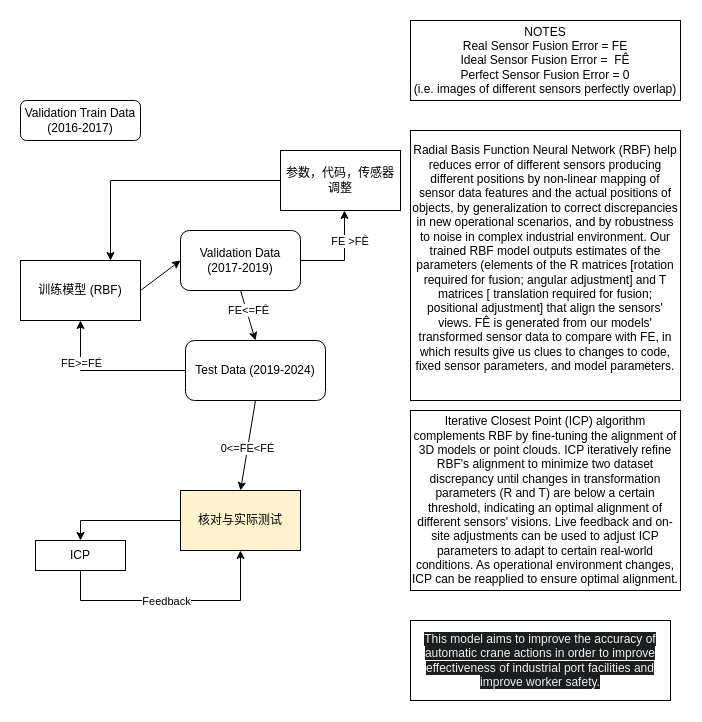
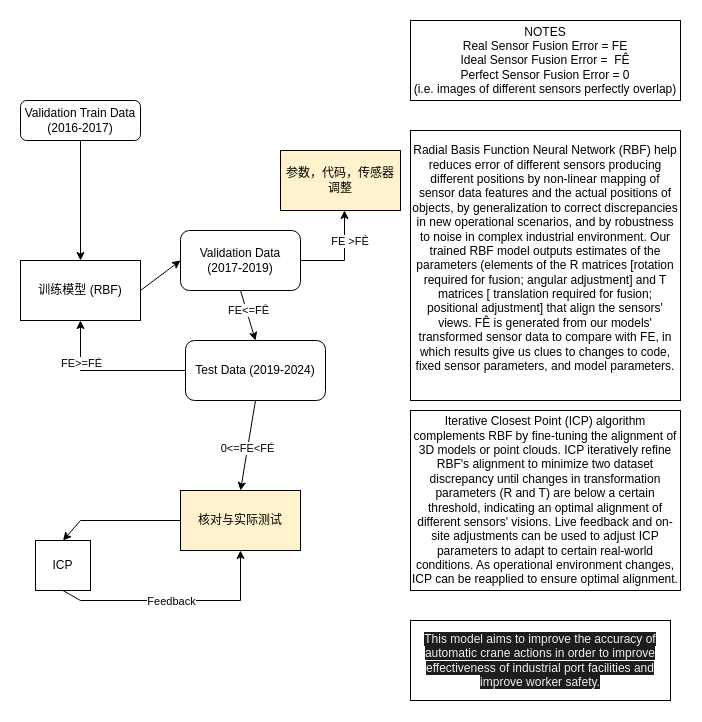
  <mxCell id="0" />
  <mxCell id="1" parent="0" />
  <mxCell id="2" value="Validation Train Data (2016-2017)" style="rounded=1;whiteSpace=wrap;html=1;fontSize=12;glass=0;strokeWidth=1;shadow=0;" parent="1" vertex="1"><mxGeometry x="20" y="100" width="120" height="40" as="geometry" /></mxCell>
  <mxCell id="3" value="核对与实际测试" style="rounded=0;whiteSpace=wrap;html=1;fillColor=#fff2cc;" vertex="1" parent="1"><mxGeometry x="180" y="490" width="120" height="60" as="geometry" /></mxCell>
  <mxCell id="4" value="训练模型 (RBF)" style="rounded=0;whiteSpace=wrap;html=1;" vertex="1" parent="1"><mxGeometry x="20" y="260" width="120" height="60" as="geometry" /></mxCell>
  <mxCell id="5" value="NOTES&lt;br&gt;Real Sensor Fusion Error = FE&lt;br&gt;Ideal Sensor Fusion Error =&amp;nbsp; FÊ&lt;br&gt;Perfect Sensor Fusion Error = 0&lt;br&gt;(i.e. images of different sensors perfectly overlap)" style="rounded=0;whiteSpace=wrap;html=1;" vertex="1" parent="1"><mxGeometry x="410" y="20" width="270" height="80" as="geometry" /></mxCell>
  <mxCell id="6" value="" style="endArrow=classic;html=1;rounded=0;" edge="1" parent="1"><mxGeometry width="50" height="50" relative="1" as="geometry"><mxPoint x="294" y="260" as="sourcePoint" /><mxPoint x="344" y="210" as="targetPoint" /><Array as="points"><mxPoint x="344" y="260" /></Array></mxGeometry></mxCell>
  <mxCell id="7" value="FE &amp;gt;FÊ&amp;nbsp;" style="edgeLabel;html=1;align=center;verticalAlign=middle;resizable=0;points=[];" vertex="1" connectable="0" parent="6"><mxGeometry x="0.326" y="3" relative="1" as="geometry"><mxPoint x="9" y="-4" as="offset" /></mxGeometry></mxCell>
  <mxCell id="8" value="" style="endArrow=classic;html=1;rounded=0;entryX=0.5;entryY=0;entryDx=0;entryDy=0;" edge="1" parent="1" target="13"><mxGeometry width="50" height="50" relative="1" as="geometry"><mxPoint x="240" y="290" as="sourcePoint" /><mxPoint x="220" y="330" as="targetPoint" /></mxGeometry></mxCell>
  <mxCell id="9" value="FE&amp;lt;=FÊ" style="edgeLabel;html=1;align=center;verticalAlign=middle;resizable=0;points=[];" vertex="1" connectable="0" parent="8"><mxGeometry x="0.015" y="2" relative="1" as="geometry"><mxPoint x="-2" y="-5" as="offset" /></mxGeometry></mxCell>
- <mxCell id="10" value="参数，代码，传感器调整" style="rounded=0;whiteSpace=wrap;html=1;" vertex="1" parent="1"><mxGeometry x="280" y="150" width="120" height="60" as="geometry" /></mxCell>
- <mxCell id="12" value="" style="endArrow=classic;html=1;rounded=0;exitX=0;exitY=0.5;exitDx=0;exitDy=0;entryX=0.75;entryY=0;entryDx=0;entryDy=0;" edge="1" parent="1" source="10" target="4"><mxGeometry width="50" height="50" relative="1" as="geometry"><mxPoint x="290" y="280" as="sourcePoint" /><mxPoint x="340" y="230" as="targetPoint" /><Array as="points"><mxPoint x="110" y="180" /></Array></mxGeometry></mxCell>
+ <mxCell id="10" value="参数，代码，传感器调整" style="rounded=0;whiteSpace=wrap;html=1;fillColor=#fff2cc;" vertex="1" parent="1"><mxGeometry x="280" y="150" width="120" height="60" as="geometry" /></mxCell>
+ <mxCell id="11" value="" style="endArrow=classic;html=1;rounded=0;exitX=0.5;exitY=1;exitDx=0;exitDy=0;" edge="1" parent="1" source="2" target="4"><mxGeometry width="50" height="50" relative="1" as="geometry"><mxPoint x="50" y="210" as="sourcePoint" /><mxPoint x="100" y="160" as="targetPoint" /></mxGeometry></mxCell>
  <mxCell id="13" value="Test Data (2019-2024)" style="rounded=1;whiteSpace=wrap;html=1;" vertex="1" parent="1"><mxGeometry x="185" y="340" width="140" height="60" as="geometry" /></mxCell>
  <mxCell id="14" value="Validation Data&lt;br&gt;(2017-2019)" style="rounded=1;whiteSpace=wrap;html=1;" vertex="1" parent="1"><mxGeometry x="180" y="230" width="120" height="60" as="geometry" /></mxCell>
  <mxCell id="15" value="" style="endArrow=classic;html=1;rounded=0;exitX=1;exitY=0.5;exitDx=0;exitDy=0;entryX=0;entryY=0.5;entryDx=0;entryDy=0;" edge="1" parent="1" source="4" target="14"><mxGeometry width="50" height="50" relative="1" as="geometry"><mxPoint x="170" y="410" as="sourcePoint" /><mxPoint x="220" y="360" as="targetPoint" /></mxGeometry></mxCell>
  <mxCell id="16" value="" style="endArrow=classic;html=1;rounded=0;exitX=0;exitY=0.5;exitDx=0;exitDy=0;entryX=0.5;entryY=1;entryDx=0;entryDy=0;" edge="1" parent="1" source="13" target="4"><mxGeometry width="50" height="50" relative="1" as="geometry"><mxPoint x="80" y="400" as="sourcePoint" /><mxPoint x="130" y="350" as="targetPoint" /><Array as="points"><mxPoint x="80" y="370" /></Array></mxGeometry></mxCell>
  <mxCell id="17" value="FE&amp;gt;=FÉ" style="edgeLabel;html=1;align=center;verticalAlign=middle;resizable=0;points=[];" vertex="1" connectable="0" parent="16"><mxGeometry x="0.456" relative="1" as="geometry"><mxPoint as="offset" /></mxGeometry></mxCell>
  <mxCell id="18" value="" style="endArrow=classic;html=1;rounded=0;exitX=0.5;exitY=1;exitDx=0;exitDy=0;" edge="1" parent="1" source="13"><mxGeometry width="50" height="50" relative="1" as="geometry"><mxPoint x="250" y="500" as="sourcePoint" /><mxPoint x="240" y="490" as="targetPoint" /></mxGeometry></mxCell>
  <mxCell id="19" value="0&amp;lt;=FE&amp;lt;FÉ" style="edgeLabel;html=1;align=center;verticalAlign=middle;resizable=0;points=[];" vertex="1" connectable="0" parent="18"><mxGeometry x="0.044" y="-1" relative="1" as="geometry"><mxPoint as="offset" /></mxGeometry></mxCell>
  <mxCell id="20" value="Radial Basis Function Neural Network (RBF) help reduces error of different sensors producing different positions by n&lt;span style=&quot;background-color: initial;&quot;&gt;on-linear mapping of sensor data features and the actual positions of objects, by generalization to correct discrepancies in new operational scenarios, and by robustness to noise in complex industrial environment. Our trained RBF model outputs estimates of the parameters (elements of the R matrices [rotation required for fusion; angular adjustment] and T matrices [ translation required for fusion; positional adjustment] that align the sensors' views. FÊ is generated from our models' transformed sensor data to compare with FE, in which results give us clues to changes to code, fixed sensor parameters, and model parameters.&lt;br&gt;&lt;br&gt;&lt;/span&gt;" style="whiteSpace=wrap;html=1;aspect=fixed;" vertex="1" parent="1"><mxGeometry x="410" y="130" width="270" height="270" as="geometry" /></mxCell>
- <mxCell id="21" value="ICP" style="rounded=0;whiteSpace=wrap;html=1;" vertex="1" parent="1"><mxGeometry x="35" y="540" width="90" height="30" as="geometry" /></mxCell>
+ <mxCell id="21" value="ICP" style="rounded=0;whiteSpace=wrap;html=1;" vertex="1" parent="1"><mxGeometry x="35" y="540" width="55" height="50" as="geometry" /></mxCell>
  <mxCell id="22" value="" style="endArrow=classic;html=1;rounded=0;entryX=0.5;entryY=0;entryDx=0;entryDy=0;exitX=0;exitY=0.5;exitDx=0;exitDy=0;" edge="1" parent="1" source="3" target="21"><mxGeometry width="50" height="50" relative="1" as="geometry"><mxPoint x="370" y="440" as="sourcePoint" /><mxPoint x="420" y="390" as="targetPoint" /><Array as="points"><mxPoint x="80" y="520" /></Array></mxGeometry></mxCell>
  <mxCell id="23" value="" style="endArrow=classic;html=1;rounded=0;exitX=0.5;exitY=1;exitDx=0;exitDy=0;entryX=0.5;entryY=1;entryDx=0;entryDy=0;" edge="1" parent="1" source="21" target="3"><mxGeometry width="50" height="50" relative="1" as="geometry"><mxPoint x="80" y="600" as="sourcePoint" /><mxPoint x="150" y="610" as="targetPoint" /><Array as="points"><mxPoint x="80" y="600" /><mxPoint x="240" y="600" /></Array></mxGeometry></mxCell>
  <mxCell id="24" value="Feedback" style="edgeLabel;html=1;align=center;verticalAlign=middle;resizable=0;points=[];" vertex="1" connectable="0" parent="23"><mxGeometry x="-0.038" relative="1" as="geometry"><mxPoint as="offset" /></mxGeometry></mxCell>
  <mxCell id="25" value="&lt;meta charset=&quot;utf-8&quot;&gt;&lt;span style=&quot;color: rgb(240, 240, 240); font-family: Helvetica; font-size: 12px; font-style: normal; font-variant-ligatures: normal; font-variant-caps: normal; font-weight: 400; letter-spacing: normal; orphans: 2; text-align: center; text-indent: 0px; text-transform: none; widows: 2; word-spacing: 0px; -webkit-text-stroke-width: 0px; background-color: rgb(27, 29, 30); text-decoration-thickness: initial; text-decoration-style: initial; text-decoration-color: initial; float: none; display: inline !important;&quot;&gt;This model aims to improve the accuracy of automatic crane actions in order to improve effectiveness of industrial port facilities and improve worker safety.&lt;/span&gt;" style="rounded=0;whiteSpace=wrap;html=1;" vertex="1" parent="1"><mxGeometry x="410" y="620" width="260" height="80" as="geometry" /></mxCell>
  <mxCell id="26" value="Iterative Closest Point (ICP) algorithm complements RBF by fine-tuning the alignment of 3D models or point clouds. ICP iteratively refine RBF's alignment to minimize two dataset discrepancy until changes in transformation parameters (R and T) are below a certain threshold, indicating an optimal alignment of different sensors' visions. Live feedback and on-site adjustments can be used to adjust ICP parameters to adapt to certain real-world conditions. As operational environment changes, ICP can be reapplied to ensure optimal alignment." style="rounded=0;whiteSpace=wrap;html=1;" vertex="1" parent="1"><mxGeometry x="410" y="410" width="270" height="180" as="geometry" /></mxCell>
